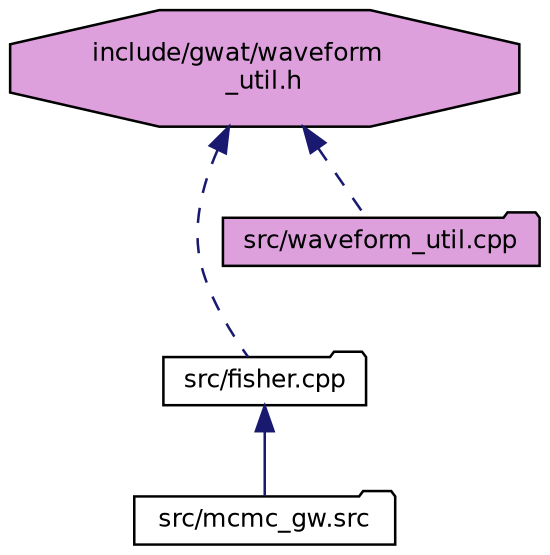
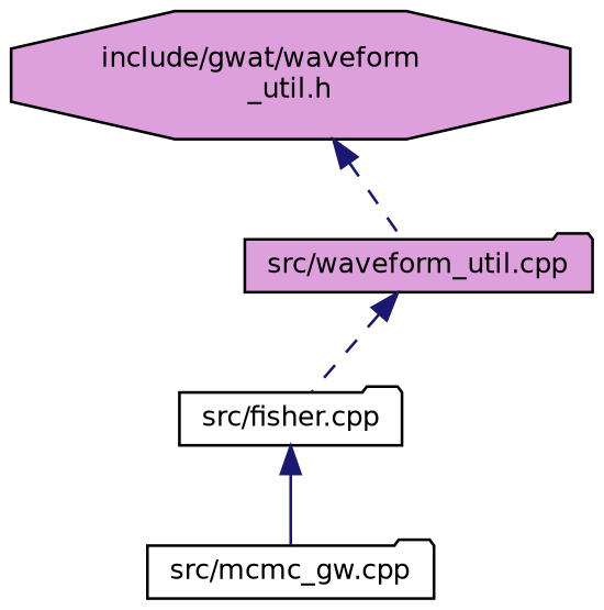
  digraph {
    node [color=black fillcolor=plum fontname=Helvetica fontsize=10 shape=folder style=filled]
    edge [color=midnightblue dir=back fontname=Helvetica fontsize=10 labelfontname=Helvetica labelfontsize=10 style=dashed]
    n1 [fontcolor=black height=0.2 label="include/gwat/waveform\l_util.h" shape=octagon width=0.4]
    n2 [fillcolor=white height=0.2 label="src/fisher.cpp" width=0.4]
    n3 [height=0.2 label="src/waveform_util.cpp" width=0.4]
-   n4 [fillcolor=white height=0.2 label="src/mcmc_gw.src" width=0.4]
-   n1 -> n2
+   n4 [fillcolor=white height=0.2 label="src/mcmc_gw.cpp" width=0.4]
+   n3 -> n2
    n1 -> n3
    n2 -> n4 [style=solid]
  }
